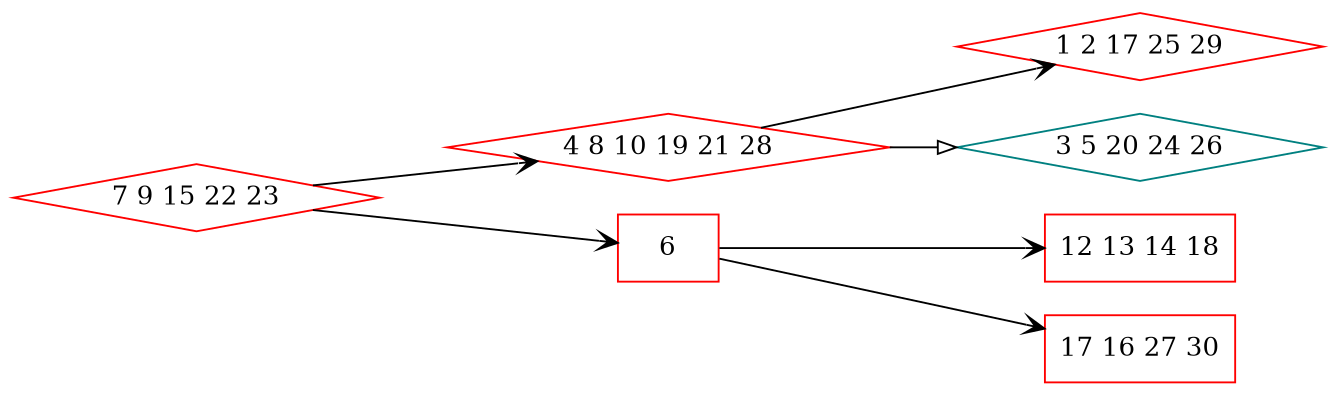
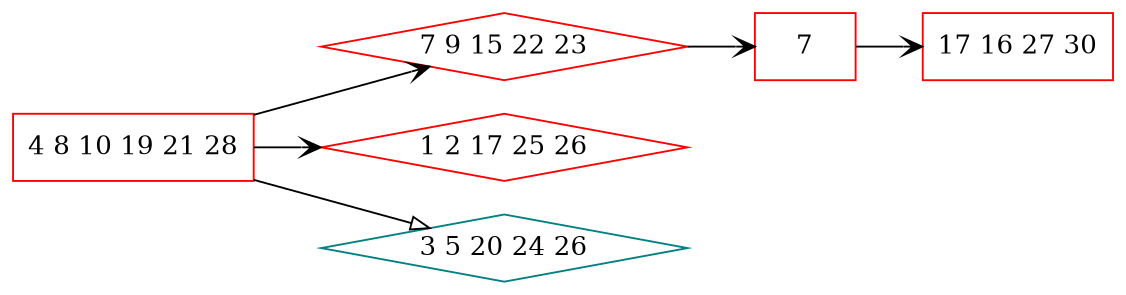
  digraph {
    rankdir=LR
    node [color=red shape=box]
    edge [arrowhead=vee]
-   n1 [label="4 8 10 19 21 28" shape=diamond]
+   n1 [label="4 8 10 19 21 28"]
    n2 [label="7 9 15 22 23" shape=diamond]
-   n3 [label="1 2 17 25 29" shape=diamond]
+   n3 [label="1 2 17 25 26" shape=diamond]
    n4 [color=teal label="3 5 20 24 26" shape=diamond]
-   n5 [label=6]
-   n6 [label="12 13 14 18"]
+   n5 [label=7]
    n7 [label="17 16 27 30"]
-   n2 -> n1
+   n1 -> n2
    n1 -> n3
    n1 -> n4 [arrowhead=onormal]
    n2 -> n5
-   n5 -> n6
    n5 -> n7
  }
